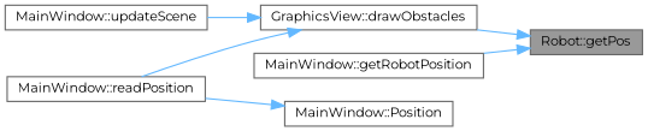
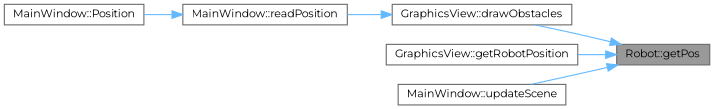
  digraph {
    fontname=Montserrat
    rankdir=RL
    node [color=grey40 fillcolor=white fontname=Montserrat fontsize=10 shape=box style=filled]
    edge [color=steelblue1 dir=back fontname=Montserrat fontsize=10 labelfontname=Helvetica labelfontsize=10 style=solid]
    n1 [color=gray40 fillcolor=grey60 fontcolor=black height=0.2 label="Robot::getPos" width=0.4]
    n2 [height=0.2 label="GraphicsView::drawObstacles" width=0.4]
-   n3 [height=0.2 label="MainWindow::getRobotPosition" width=0.4]
+   n3 [height=0.2 label="GraphicsView::getRobotPosition" width=0.4]
    n4 [height=0.2 label="MainWindow::updateScene" width=0.4]
    n5 [height=0.2 label="MainWindow::readPosition" width=0.4]
    n6 [height=0.2 label="MainWindow::Position" width=0.4]
    n1 -> n2
    n1 -> n3
-   n2 -> n4
+   n1 -> n4
    n2 -> n5
-   n6 -> n5
+   n5 -> n6
  }
